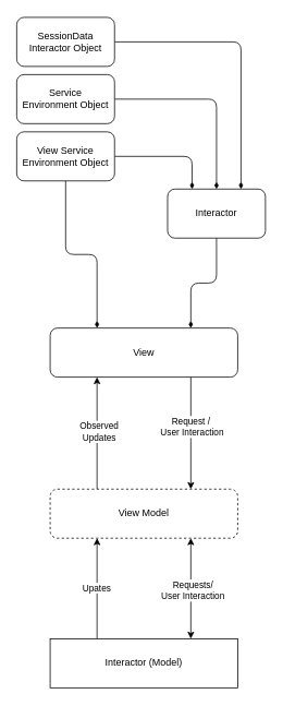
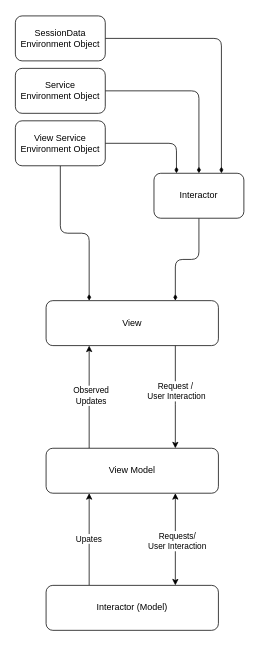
  <mxCell id="0" />
  <mxCell id="1" parent="0" />
  <mxCell id="2" style="edgeStyle=orthogonalEdgeStyle;shape=connector;curved=0;rounded=1;orthogonalLoop=1;jettySize=auto;html=1;strokeColor=default;align=center;verticalAlign=middle;fontFamily=Helvetica;fontSize=11;fontColor=default;labelBackgroundColor=default;endArrow=diamondThin;exitX=1;exitY=0.5;exitDx=0;exitDy=0;entryX=0.75;entryY=0;entryDx=0;entryDy=0;endFill=1;" parent="1" source="3" target="20" edge="1"><mxGeometry relative="1" as="geometry" /></mxCell>
- <mxCell id="3" value="SessionData&lt;div&gt;Interactor Object&lt;/div&gt;" style="rounded=1;whiteSpace=wrap;html=1;" parent="1" vertex="1"><mxGeometry x="20" y="20" width="120" height="60" as="geometry" /></mxCell>
+ <mxCell id="3" value="SessionData&lt;div&gt;Environment Object&lt;/div&gt;" style="rounded=1;whiteSpace=wrap;html=1;" parent="1" vertex="1"><mxGeometry x="20" y="20" width="120" height="60" as="geometry" /></mxCell>
  <mxCell id="4" style="shape=connector;rounded=1;orthogonalLoop=1;jettySize=auto;html=1;entryX=0.75;entryY=0;entryDx=0;entryDy=0;strokeColor=default;align=center;verticalAlign=middle;fontFamily=Helvetica;fontSize=11;fontColor=default;labelBackgroundColor=default;endArrow=classic;exitX=0.75;exitY=1;exitDx=0;exitDy=0;edgeStyle=elbowEdgeStyle;elbow=vertical;" parent="1" source="6" target="9" edge="1"><mxGeometry relative="1" as="geometry"><mxPoint x="304" y="480" as="sourcePoint" /><mxPoint x="265" y="530" as="targetPoint" /></mxGeometry></mxCell>
  <mxCell id="5" value="Request /&amp;nbsp;&lt;div&gt;User Interaction&lt;/div&gt;" style="edgeLabel;html=1;align=center;verticalAlign=middle;resizable=0;points=[];fontFamily=Helvetica;fontSize=11;fontColor=default;labelBackgroundColor=default;" parent="4" vertex="1" connectable="0"><mxGeometry x="-0.127" y="1" relative="1" as="geometry"><mxPoint as="offset" /></mxGeometry></mxCell>
  <mxCell id="6" value="View" style="rounded=1;whiteSpace=wrap;html=1;" parent="1" vertex="1"><mxGeometry x="61" y="400" width="230" height="60" as="geometry" /></mxCell>
  <mxCell id="7" style="edgeStyle=orthogonalEdgeStyle;shape=connector;rounded=1;orthogonalLoop=1;jettySize=auto;html=1;entryX=0.25;entryY=1;entryDx=0;entryDy=0;strokeColor=default;align=center;verticalAlign=middle;fontFamily=Helvetica;fontSize=11;fontColor=default;labelBackgroundColor=default;endArrow=classic;exitX=0.25;exitY=0;exitDx=0;exitDy=0;" parent="1" source="9" target="6" edge="1"><mxGeometry relative="1" as="geometry" /></mxCell>
  <mxCell id="8" value="Observed&lt;div&gt;Updates&lt;/div&gt;" style="edgeLabel;html=1;align=center;verticalAlign=middle;resizable=0;points=[];fontFamily=Helvetica;fontSize=11;fontColor=default;labelBackgroundColor=default;" parent="7" vertex="1" connectable="0"><mxGeometry x="0.043" y="-2" relative="1" as="geometry"><mxPoint as="offset" /></mxGeometry></mxCell>
- <mxCell id="9" value="View Model" style="whiteSpace=wrap;html=1;rounded=1;dashed=1;" parent="1" vertex="1"><mxGeometry x="61" y="597" width="230" height="60" as="geometry" /></mxCell>
+ <mxCell id="9" value="View Model" style="whiteSpace=wrap;html=1;rounded=1;" parent="1" vertex="1"><mxGeometry x="61" y="597" width="230" height="60" as="geometry" /></mxCell>
  <mxCell id="10" style="edgeStyle=elbowEdgeStyle;shape=connector;rounded=1;orthogonalLoop=1;jettySize=auto;html=1;entryX=0.75;entryY=1;entryDx=0;entryDy=0;strokeColor=default;align=center;verticalAlign=middle;fontFamily=Helvetica;fontSize=11;fontColor=default;labelBackgroundColor=default;endArrow=classic;exitX=0.75;exitY=0;exitDx=0;exitDy=0;startArrow=classic;startFill=1;elbow=vertical;" parent="1" source="13" target="9" edge="1"><mxGeometry relative="1" as="geometry" /></mxCell>
  <mxCell id="11" value="&lt;div&gt;Requests/&lt;/div&gt;&lt;div&gt;User Interaction&lt;/div&gt;" style="edgeLabel;html=1;align=center;verticalAlign=middle;resizable=0;points=[];fontFamily=Helvetica;fontSize=11;fontColor=default;labelBackgroundColor=default;" parent="10" vertex="1" connectable="0"><mxGeometry x="-0.164" y="-2" relative="1" as="geometry"><mxPoint y="-9" as="offset" /></mxGeometry></mxCell>
  <mxCell id="12" value="Upates" style="edgeStyle=orthogonalEdgeStyle;shape=connector;curved=0;rounded=1;orthogonalLoop=1;jettySize=auto;html=1;entryX=0.25;entryY=1;entryDx=0;entryDy=0;strokeColor=default;align=center;verticalAlign=middle;fontFamily=Helvetica;fontSize=11;fontColor=default;labelBackgroundColor=default;endArrow=classic;exitX=0.25;exitY=0;exitDx=0;exitDy=0;" parent="1" source="13" target="9" edge="1"><mxGeometry relative="1" as="geometry" /></mxCell>
- <mxCell id="13" value="Interactor (Model)" style="whiteSpace=wrap;html=1;rounded=0;" parent="1" vertex="1"><mxGeometry x="61" y="780" width="230" height="60" as="geometry" /></mxCell>
+ <mxCell id="13" value="Interactor (Model)" style="whiteSpace=wrap;html=1;rounded=1;" parent="1" vertex="1"><mxGeometry x="61" y="780" width="230" height="60" as="geometry" /></mxCell>
  <mxCell id="14" style="edgeStyle=orthogonalEdgeStyle;shape=connector;rounded=1;orthogonalLoop=1;jettySize=auto;html=1;strokeColor=default;align=center;verticalAlign=middle;fontFamily=Helvetica;fontSize=11;fontColor=default;labelBackgroundColor=default;endArrow=diamondThin;entryX=0.5;entryY=0;entryDx=0;entryDy=0;endFill=1;" parent="1" source="15" target="20" edge="1"><mxGeometry relative="1" as="geometry" /></mxCell>
  <mxCell id="15" value="Service&lt;div&gt;Environment Object&lt;/div&gt;" style="rounded=1;whiteSpace=wrap;html=1;" parent="1" vertex="1"><mxGeometry x="20" y="90" width="120" height="60" as="geometry" /></mxCell>
  <mxCell id="16" style="edgeStyle=orthogonalEdgeStyle;shape=connector;rounded=1;orthogonalLoop=1;jettySize=auto;html=1;entryX=0.25;entryY=0;entryDx=0;entryDy=0;strokeColor=default;align=center;verticalAlign=middle;fontFamily=Helvetica;fontSize=11;fontColor=default;labelBackgroundColor=default;endArrow=diamondThin;endFill=1;" parent="1" source="18" target="6" edge="1"><mxGeometry relative="1" as="geometry" /></mxCell>
  <mxCell id="17" style="edgeStyle=orthogonalEdgeStyle;rounded=1;orthogonalLoop=1;jettySize=auto;html=1;entryX=0.25;entryY=0;entryDx=0;entryDy=0;curved=0;endArrow=diamondThin;endFill=1;" parent="1" source="18" target="20" edge="1"><mxGeometry relative="1" as="geometry" /></mxCell>
  <mxCell id="18" value="View Service&lt;div&gt;Environment Object&lt;/div&gt;" style="rounded=1;whiteSpace=wrap;html=1;" parent="1" vertex="1"><mxGeometry x="20" y="160" width="120" height="60" as="geometry" /></mxCell>
  <mxCell id="19" value="" style="edgeStyle=orthogonalEdgeStyle;rounded=1;orthogonalLoop=1;jettySize=auto;html=1;curved=0;entryX=0.75;entryY=0;entryDx=0;entryDy=0;endArrow=diamondThin;endFill=1;" parent="1" source="20" target="6" edge="1"><mxGeometry relative="1" as="geometry" /></mxCell>
  <mxCell id="20" value="Interactor" style="rounded=1;whiteSpace=wrap;html=1;" parent="1" vertex="1"><mxGeometry x="205" y="230" width="120" height="60" as="geometry" /></mxCell>
